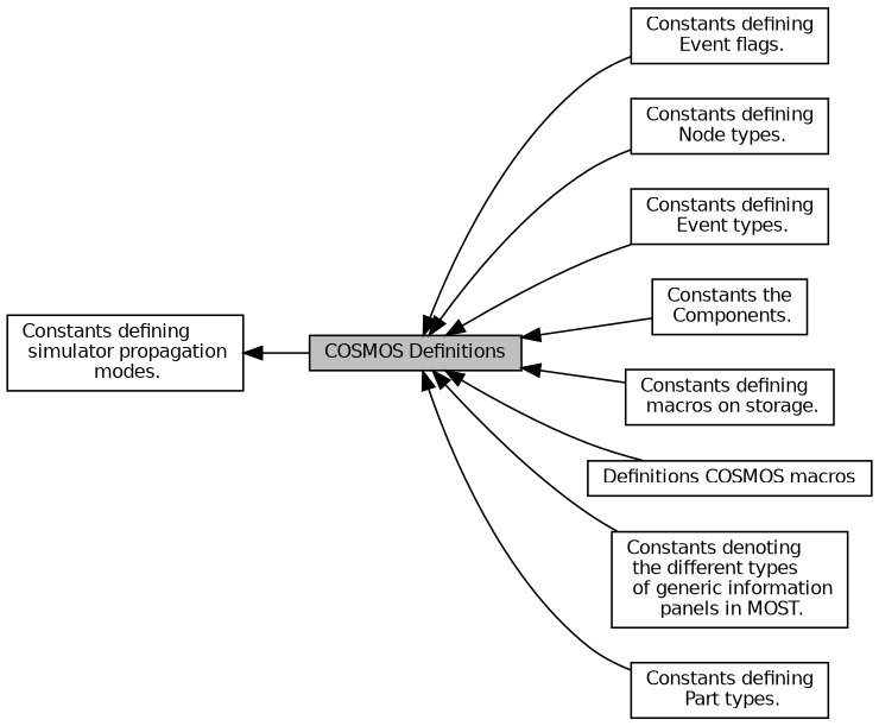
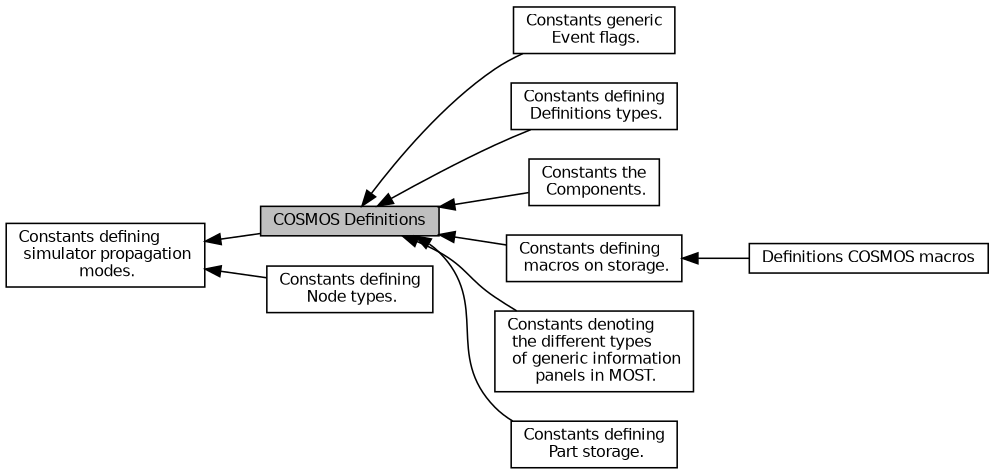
  digraph {
    rankdir=LR
    node [color=black fillcolor=white fontname=Helvetica fontsize=10 shape=record style=filled]
    edge [dir=back fontname=Helvetica fontsize=10 labelfontname=Helvetica labelfontsize=10 shape=plaintext style=solid]
-   n1 [height=0.2 label="Constants defining\l Event flags." width=0.4]
+   n1 [height=0.2 label="Constants generic\l Event flags." width=0.4]
    n2 [fillcolor=grey75 fontcolor=black height=0.2 label="COSMOS Definitions" width=0.4]
    n3 [height=0.2 label="Constants defining\l Node types." width=0.4]
-   n4 [height=0.2 label="Constants defining\l Event types." width=0.4]
+   n4 [height=0.2 label="Constants defining\l Definitions types." width=0.4]
    n5 [height=0.2 label="Constants the\l Components." width=0.4]
    n6 [height=0.2 label="Constants defining\l macros on storage." width=0.4]
    n7 [height=0.2 label="Definitions COSMOS macros" width=0.4]
    n8 [height=0.2 label="Constants denoting\l the different types\l of generic information\l panels in MOST." width=0.4]
-   n9 [height=0.2 label="Constants defining\l Part types." width=0.4]
+   n9 [height=0.2 label="Constants defining\l Part storage." width=0.4]
    n10 [height=0.2 label="Constants defining\l simulator propagation\l modes." width=0.4]
    n2 -> n1
-   n2 -> n3
+   n10 -> n3
    n2 -> n4
    n2 -> n5
    n2 -> n6
-   n2 -> n7
+   n6 -> n7
    n2 -> n8
    n2 -> n9
    n10 -> n2
  }
